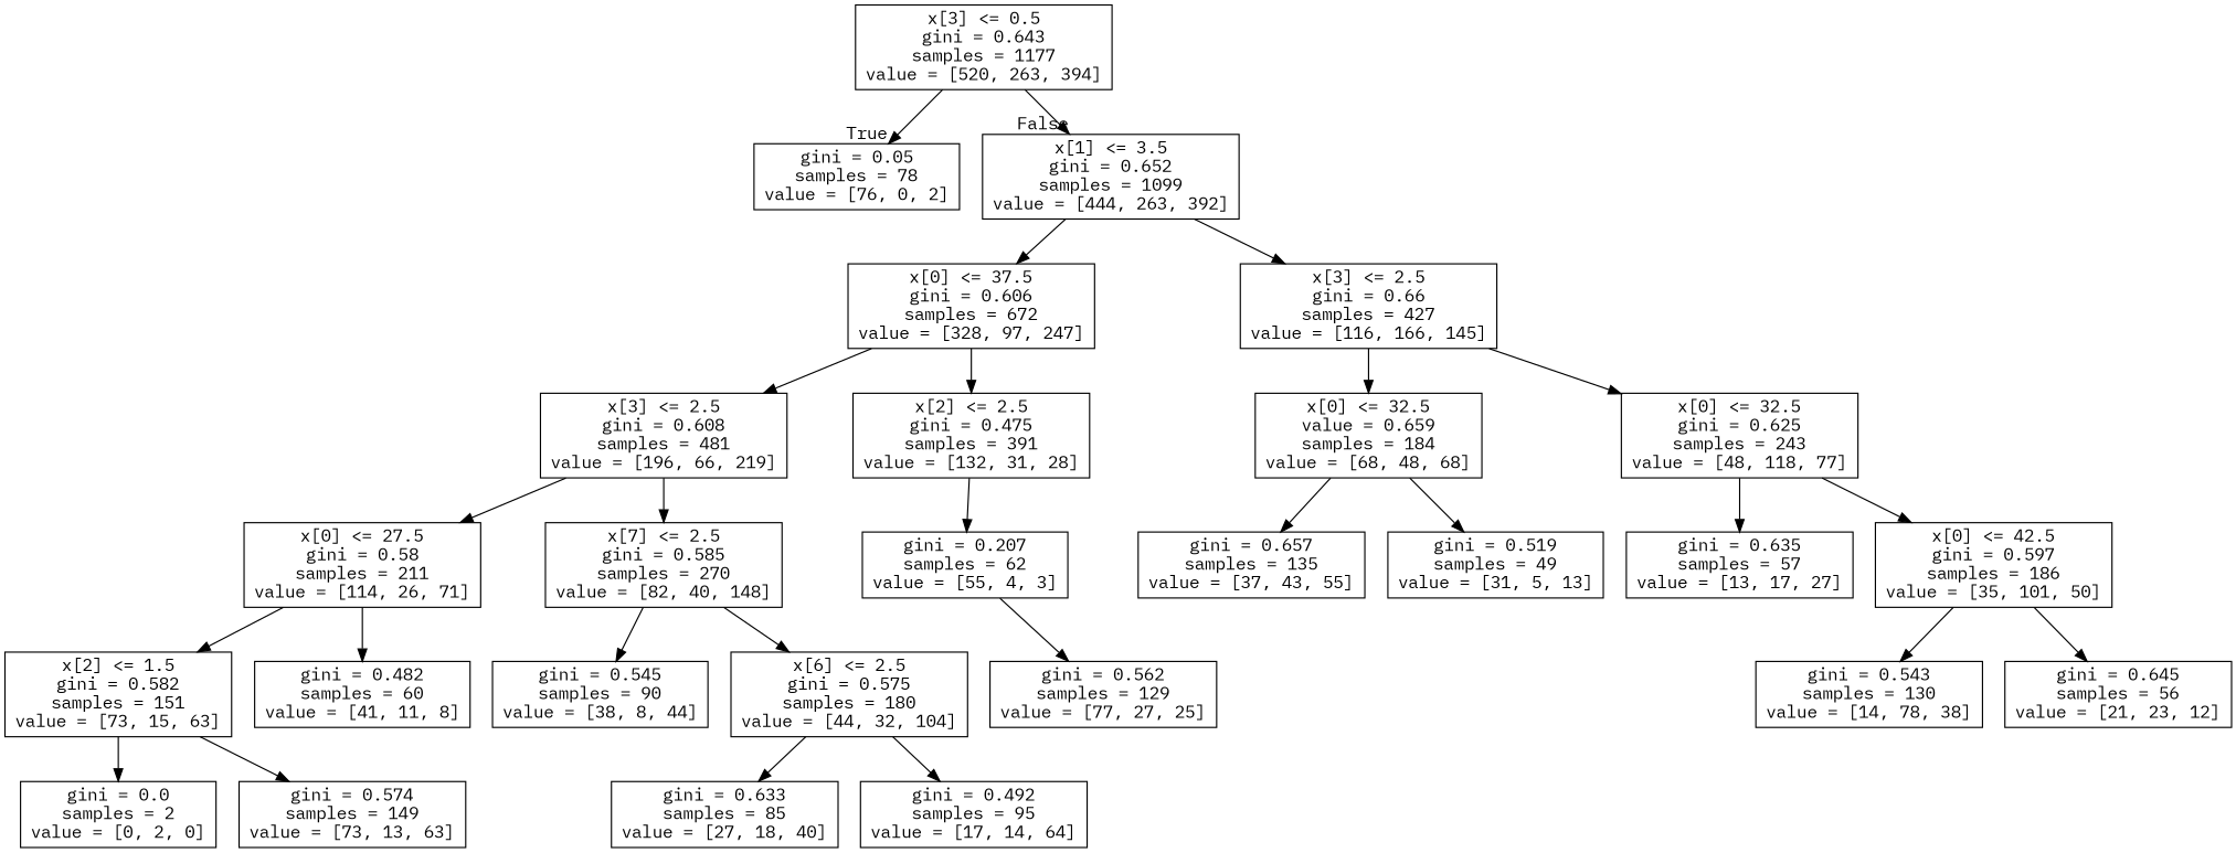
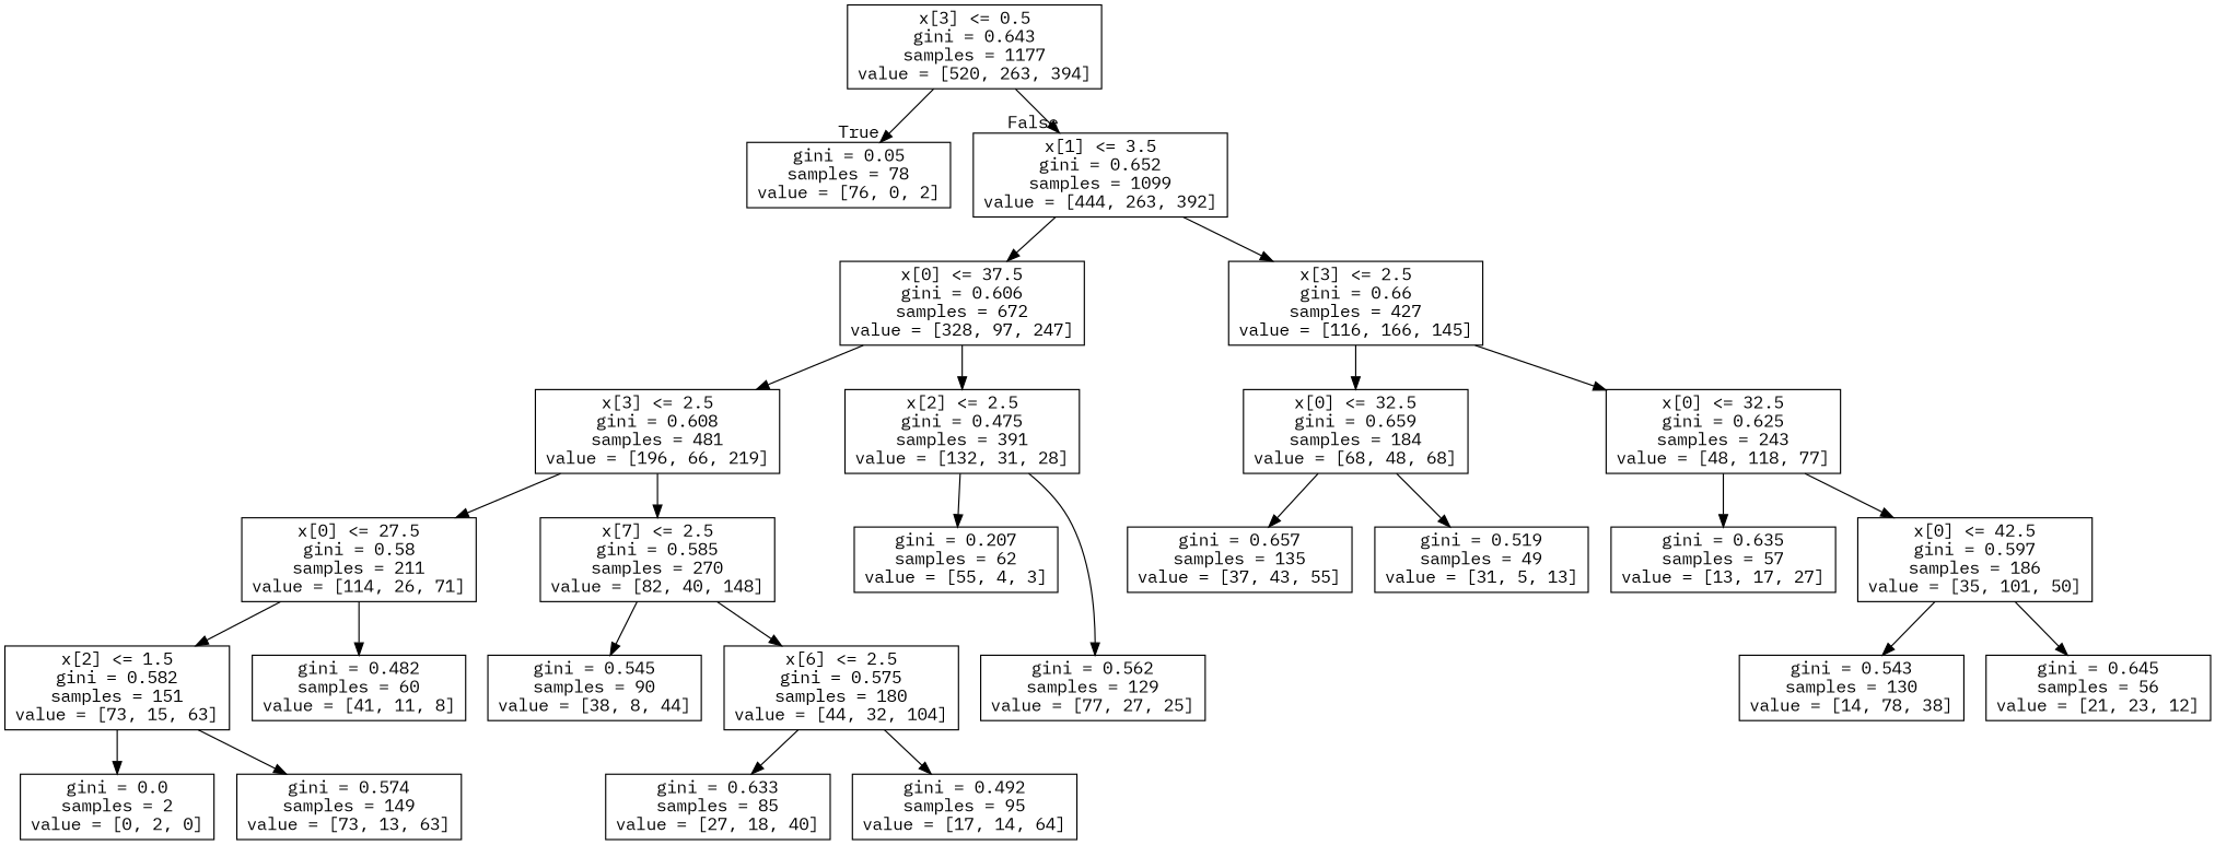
  digraph {
    fontname="IBM Plex Mono"
    node [fontname="IBM Plex Mono" shape=box]
    edge [fontname="IBM Plex Mono"]
    n1 [label="x[3] <= 0.5\ngini = 0.643\nsamples = 1177\nvalue = [520, 263, 394]"]
    n2 [label="gini = 0.05\nsamples = 78\nvalue = [76, 0, 2]"]
    n3 [label="x[1] <= 3.5\ngini = 0.652\nsamples = 1099\nvalue = [444, 263, 392]"]
    n4 [label="x[0] <= 37.5\ngini = 0.606\nsamples = 672\nvalue = [328, 97, 247]"]
    n5 [label="x[3] <= 2.5\ngini = 0.66\nsamples = 427\nvalue = [116, 166, 145]"]
    n6 [label="x[3] <= 2.5\ngini = 0.608\nsamples = 481\nvalue = [196, 66, 219]"]
    n7 [label="x[2] <= 2.5\ngini = 0.475\nsamples = 391\nvalue = [132, 31, 28]"]
-   n8 [label="x[0] <= 32.5\nvalue = 0.659\nsamples = 184\nvalue = [68, 48, 68]"]
+   n8 [label="x[0] <= 32.5\ngini = 0.659\nsamples = 184\nvalue = [68, 48, 68]"]
    n9 [label="x[0] <= 32.5\ngini = 0.625\nsamples = 243\nvalue = [48, 118, 77]"]
    n10 [label="x[0] <= 27.5\ngini = 0.58\nsamples = 211\nvalue = [114, 26, 71]"]
    n11 [label="x[7] <= 2.5\ngini = 0.585\nsamples = 270\nvalue = [82, 40, 148]"]
    n12 [label="gini = 0.207\nsamples = 62\nvalue = [55, 4, 3]"]
    n13 [label="gini = 0.562\nsamples = 129\nvalue = [77, 27, 25]"]
    n14 [label="x[2] <= 1.5\ngini = 0.582\nsamples = 151\nvalue = [73, 15, 63]"]
    n15 [label="gini = 0.482\nsamples = 60\nvalue = [41, 11, 8]"]
    n16 [label="gini = 0.545\nsamples = 90\nvalue = [38, 8, 44]"]
    n17 [label="x[6] <= 2.5\ngini = 0.575\nsamples = 180\nvalue = [44, 32, 104]"]
    n18 [label="gini = 0.0\nsamples = 2\nvalue = [0, 2, 0]"]
    n19 [label="gini = 0.574\nsamples = 149\nvalue = [73, 13, 63]"]
    n20 [label="gini = 0.633\nsamples = 85\nvalue = [27, 18, 40]"]
    n21 [label="gini = 0.492\nsamples = 95\nvalue = [17, 14, 64]"]
    n22 [label="gini = 0.657\nsamples = 135\nvalue = [37, 43, 55]"]
    n23 [label="gini = 0.519\nsamples = 49\nvalue = [31, 5, 13]"]
    n24 [label="gini = 0.635\nsamples = 57\nvalue = [13, 17, 27]"]
    n25 [label="x[0] <= 42.5\ngini = 0.597\nsamples = 186\nvalue = [35, 101, 50]"]
    n26 [label="gini = 0.543\nsamples = 130\nvalue = [14, 78, 38]"]
    n27 [label="gini = 0.645\nsamples = 56\nvalue = [21, 23, 12]"]
    n1 -> n2 [headlabel=True labelangle=45 labeldistance=2.5]
    n1 -> n3 [headlabel=False labelangle=-45 labeldistance=2.5]
    n3 -> n4
    n3 -> n5
    n4 -> n6
    n4 -> n7
    n5 -> n8
    n5 -> n9
    n6 -> n10
    n6 -> n11
    n7 -> n12
-   n12 -> n13
+   n7 -> n13
    n8 -> n22
    n8 -> n23
    n9 -> n24
    n9 -> n25
    n10 -> n14
    n10 -> n15
    n11 -> n16
    n11 -> n17
    n14 -> n18
    n14 -> n19
    n17 -> n20
    n17 -> n21
    n25 -> n26
    n25 -> n27
  }
